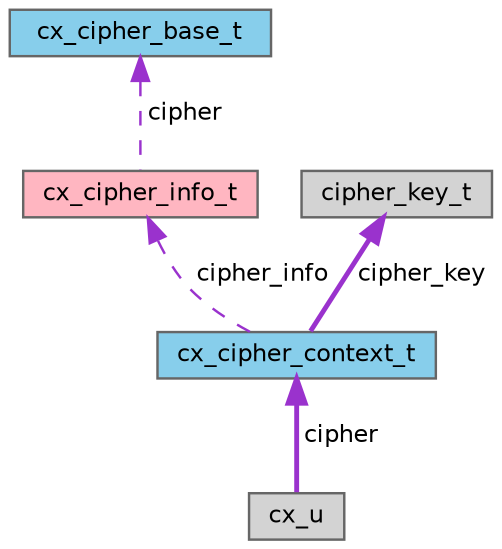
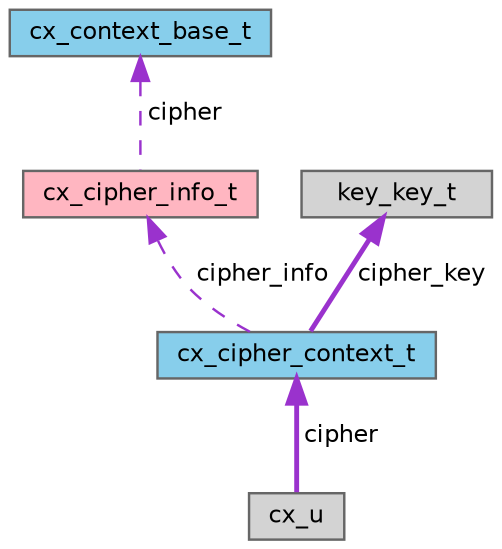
  digraph {
    node [color=gray40 fillcolor=lightgrey fontname=Helvetica fontsize=10 shape=box style=filled]
    edge [color=darkorchid3 dir=back fontname=Helvetica fontsize=10 labelfontname=Helvetica labelfontsize=10 style=bold]
    n1 [fontcolor=black height=0.2 label=cx_u width=0.4]
    n2 [fillcolor=skyblue height=0.2 label=cx_cipher_context_t width=0.4]
    n3 [fillcolor=lightpink height=0.2 label=cx_cipher_info_t width=0.4]
-   n4 [fillcolor=skyblue height=0.2 label=cx_cipher_base_t width=0.4]
-   n5 [height=0.2 label=cipher_key_t width=0.4]
+   n4 [fillcolor=skyblue height=0.2 label=cx_context_base_t width=0.4]
+   n5 [height=0.2 label=key_key_t width=0.4]
    n2 -> n1 [label=" cipher"]
    n3 -> n2 [label=" cipher_info" style=dashed]
    n4 -> n3 [label=" cipher" style=dashed]
    n5 -> n2 [label=" cipher_key"]
  }
